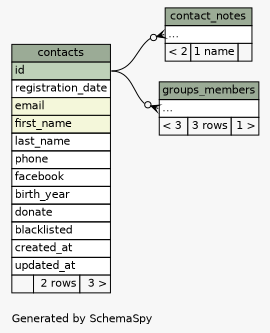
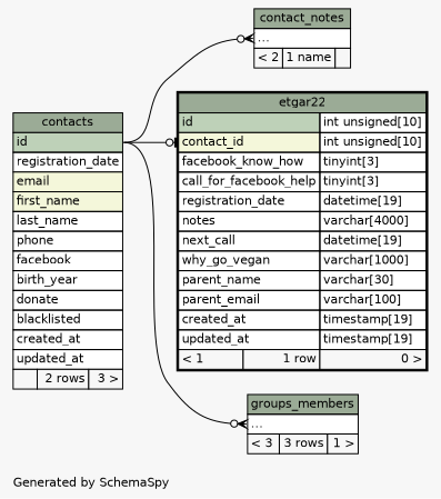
  digraph {
    bgcolor="#f7f7f7"
    fontname=Helvetica
    fontsize=11
    label="\nGenerated by SchemaSpy"
    labeljust=l
    nodesep=0.18
    rankdir=RL
    ranksep=0.46
    node [fontname=Helvetica fontsize=11 shape=plaintext]
    edge [arrowhead=none arrowsize=0.8 arrowtail=crowodot dir=back headport="id:e" tailport="elipses:w"]
    n1 [label=<     <TABLE BORDER="0" CELLBORDER="1" CELLSPACING="0" BGCOLOR="#ffffff">       <TR><TD COLSPAN="3" BGCOLOR="#9bab96" ALIGN="CENTER">contact_notes</TD></TR>       <TR><TD PORT="elipses" COLSPAN="3" ALIGN="LEFT">...</TD></TR>       <TR><TD ALIGN="LEFT" BGCOLOR="#f7f7f7">&lt; 2</TD><TD ALIGN="RIGHT" BGCOLOR="#f7f7f7">1 name</TD><TD ALIGN="RIGHT" BGCOLOR="#f7f7f7">  </TD></TR>     </TABLE>>]
    n2 [label=<     <TABLE BORDER="0" CELLBORDER="1" CELLSPACING="0" BGCOLOR="#ffffff">       <TR><TD COLSPAN="3" BGCOLOR="#9bab96" ALIGN="CENTER">contacts</TD></TR>       <TR><TD PORT="id" COLSPAN="3" BGCOLOR="#bed1b8" ALIGN="LEFT">id</TD></TR>       <TR><TD PORT="registration_date" COLSPAN="3" ALIGN="LEFT">registration_date</TD></TR>       <TR><TD PORT="email" COLSPAN="3" BGCOLOR="#f4f7da" ALIGN="LEFT">email</TD></TR>       <TR><TD PORT="first_name" COLSPAN="3" BGCOLOR="#f4f7da" ALIGN="LEFT">first_name</TD></TR>       <TR><TD PORT="last_name" COLSPAN="3" ALIGN="LEFT">last_name</TD></TR>       <TR><TD PORT="phone" COLSPAN="3" ALIGN="LEFT">phone</TD></TR>       <TR><TD PORT="facebook" COLSPAN="3" ALIGN="LEFT">facebook</TD></TR>       <TR><TD PORT="birth_year" COLSPAN="3" ALIGN="LEFT">birth_year</TD></TR>       <TR><TD PORT="donate" COLSPAN="3" ALIGN="LEFT">donate</TD></TR>       <TR><TD PORT="blacklisted" COLSPAN="3" ALIGN="LEFT">blacklisted</TD></TR>       <TR><TD PORT="created_at" COLSPAN="3" ALIGN="LEFT">created_at</TD></TR>       <TR><TD PORT="updated_at" COLSPAN="3" ALIGN="LEFT">updated_at</TD></TR>       <TR><TD ALIGN="LEFT" BGCOLOR="#f7f7f7">  </TD><TD ALIGN="RIGHT" BGCOLOR="#f7f7f7">2 rows</TD><TD ALIGN="RIGHT" BGCOLOR="#f7f7f7">3 &gt;</TD></TR>     </TABLE>>]
+   n3 [label=<     <TABLE BORDER="2" CELLBORDER="1" CELLSPACING="0" BGCOLOR="#ffffff">       <TR><TD COLSPAN="3" BGCOLOR="#9bab96" ALIGN="CENTER">etgar22</TD></TR>       <TR><TD PORT="id" COLSPAN="2" BGCOLOR="#bed1b8" ALIGN="LEFT">id</TD><TD PORT="id.type" ALIGN="LEFT">int unsigned[10]</TD></TR>       <TR><TD PORT="contact_id" COLSPAN="2" BGCOLOR="#f4f7da" ALIGN="LEFT">contact_id</TD><TD PORT="contact_id.type" ALIGN="LEFT">int unsigned[10]</TD></TR>       <TR><TD PORT="facebook_know_how" COLSPAN="2" ALIGN="LEFT">facebook_know_how</TD><TD PORT="facebook_know_how.type" ALIGN="LEFT">tinyint[3]</TD></TR>       <TR><TD PORT="call_for_facebook_help" COLSPAN="2" ALIGN="LEFT">call_for_facebook_help</TD><TD PORT="call_for_facebook_help.type" ALIGN="LEFT">tinyint[3]</TD></TR>       <TR><TD PORT="registration_date" COLSPAN="2" ALIGN="LEFT">registration_date</TD><TD PORT="registration_date.type" ALIGN="LEFT">datetime[19]</TD></TR>       <TR><TD PORT="notes" COLSPAN="2" ALIGN="LEFT">notes</TD><TD PORT="notes.type" ALIGN="LEFT">varchar[4000]</TD></TR>       <TR><TD PORT="next_call" COLSPAN="2" ALIGN="LEFT">next_call</TD><TD PORT="next_call.type" ALIGN="LEFT">datetime[19]</TD></TR>       <TR><TD PORT="why_go_vegan" COLSPAN="2" ALIGN="LEFT">why_go_vegan</TD><TD PORT="why_go_vegan.type" ALIGN="LEFT">varchar[1000]</TD></TR>       <TR><TD PORT="parent_name" COLSPAN="2" ALIGN="LEFT">parent_name</TD><TD PORT="parent_name.type" ALIGN="LEFT">varchar[30]</TD></TR>       <TR><TD PORT="parent_email" COLSPAN="2" ALIGN="LEFT">parent_email</TD><TD PORT="parent_email.type" ALIGN="LEFT">varchar[100]</TD></TR>       <TR><TD PORT="created_at" COLSPAN="2" ALIGN="LEFT">created_at</TD><TD PORT="created_at.type" ALIGN="LEFT">timestamp[19]</TD></TR>       <TR><TD PORT="updated_at" COLSPAN="2" ALIGN="LEFT">updated_at</TD><TD PORT="updated_at.type" ALIGN="LEFT">timestamp[19]</TD></TR>       <TR><TD ALIGN="LEFT" BGCOLOR="#f7f7f7">&lt; 1</TD><TD ALIGN="RIGHT" BGCOLOR="#f7f7f7">1 row</TD><TD ALIGN="RIGHT" BGCOLOR="#f7f7f7">0 &gt;</TD></TR>     </TABLE>>]
    n4 [label=<     <TABLE BORDER="0" CELLBORDER="1" CELLSPACING="0" BGCOLOR="#ffffff">       <TR><TD COLSPAN="3" BGCOLOR="#9bab96" ALIGN="CENTER">groups_members</TD></TR>       <TR><TD PORT="elipses" COLSPAN="3" ALIGN="LEFT">...</TD></TR>       <TR><TD ALIGN="LEFT" BGCOLOR="#f7f7f7">&lt; 3</TD><TD ALIGN="RIGHT" BGCOLOR="#f7f7f7">3 rows</TD><TD ALIGN="RIGHT" BGCOLOR="#f7f7f7">1 &gt;</TD></TR>     </TABLE>>]
    n1 -> n2
+   n3 -> n2 [arrowtail=teeodot tailport="contact_id:w"]
    n4 -> n2
  }
